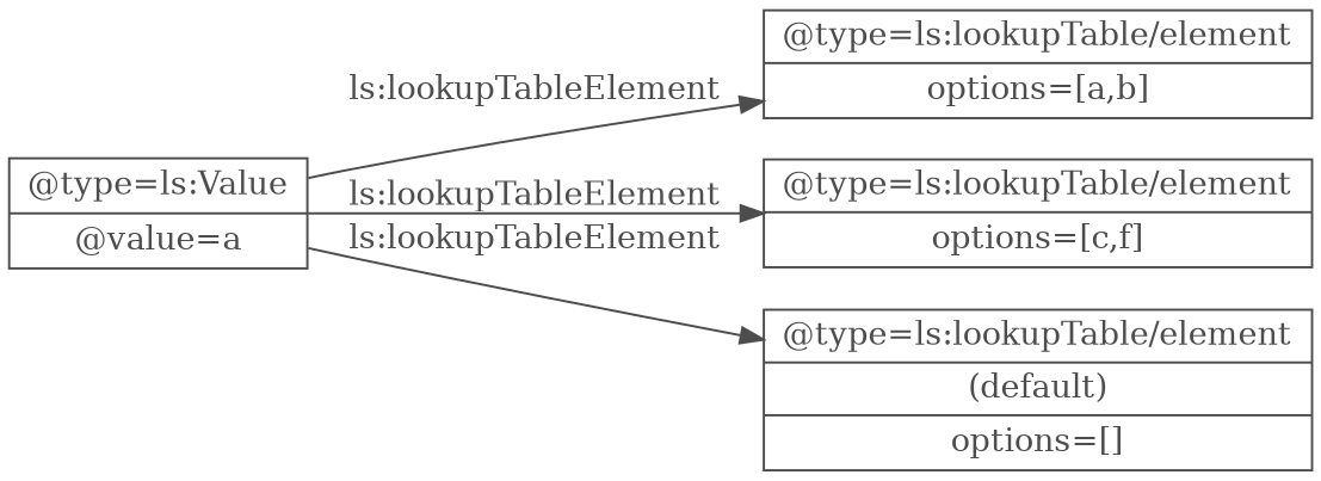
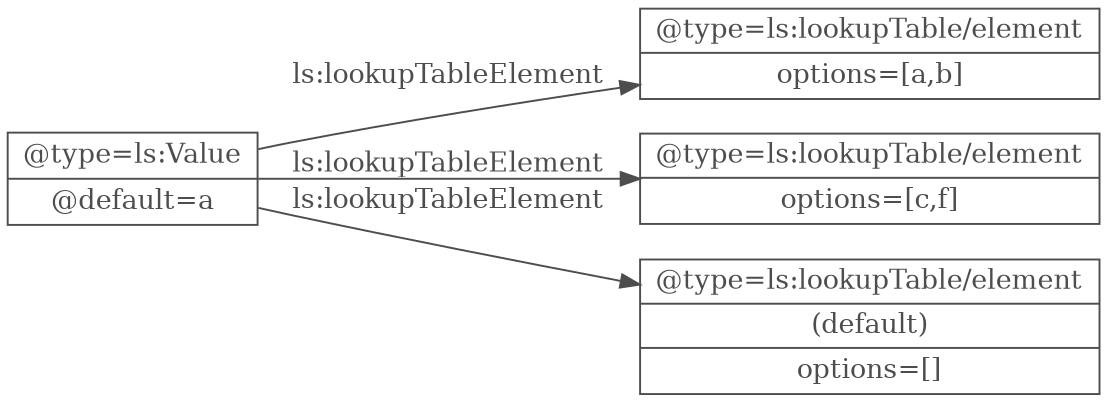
  digraph {
    rankdir=LR
    node [color=gray30 fontcolor=gray30 shape=record]
    edge [color=gray30 fontcolor=gray30]
-   n1 [label="@type=ls:Value|@value=a"]
+   n1 [label="@type=ls:Value|@default=a"]
    n2 [label="@type=ls:lookupTable/element|options=[a,b]"]
    n3 [label="@type=ls:lookupTable/element|options=[c,f]"]
    n4 [label="@type=ls:lookupTable/element|(default)|options=[]"]
    n1 -> n2 [label="ls:lookupTableElement"]
    n1 -> n3 [label="ls:lookupTableElement"]
    n1 -> n4 [label="ls:lookupTableElement"]
  }
